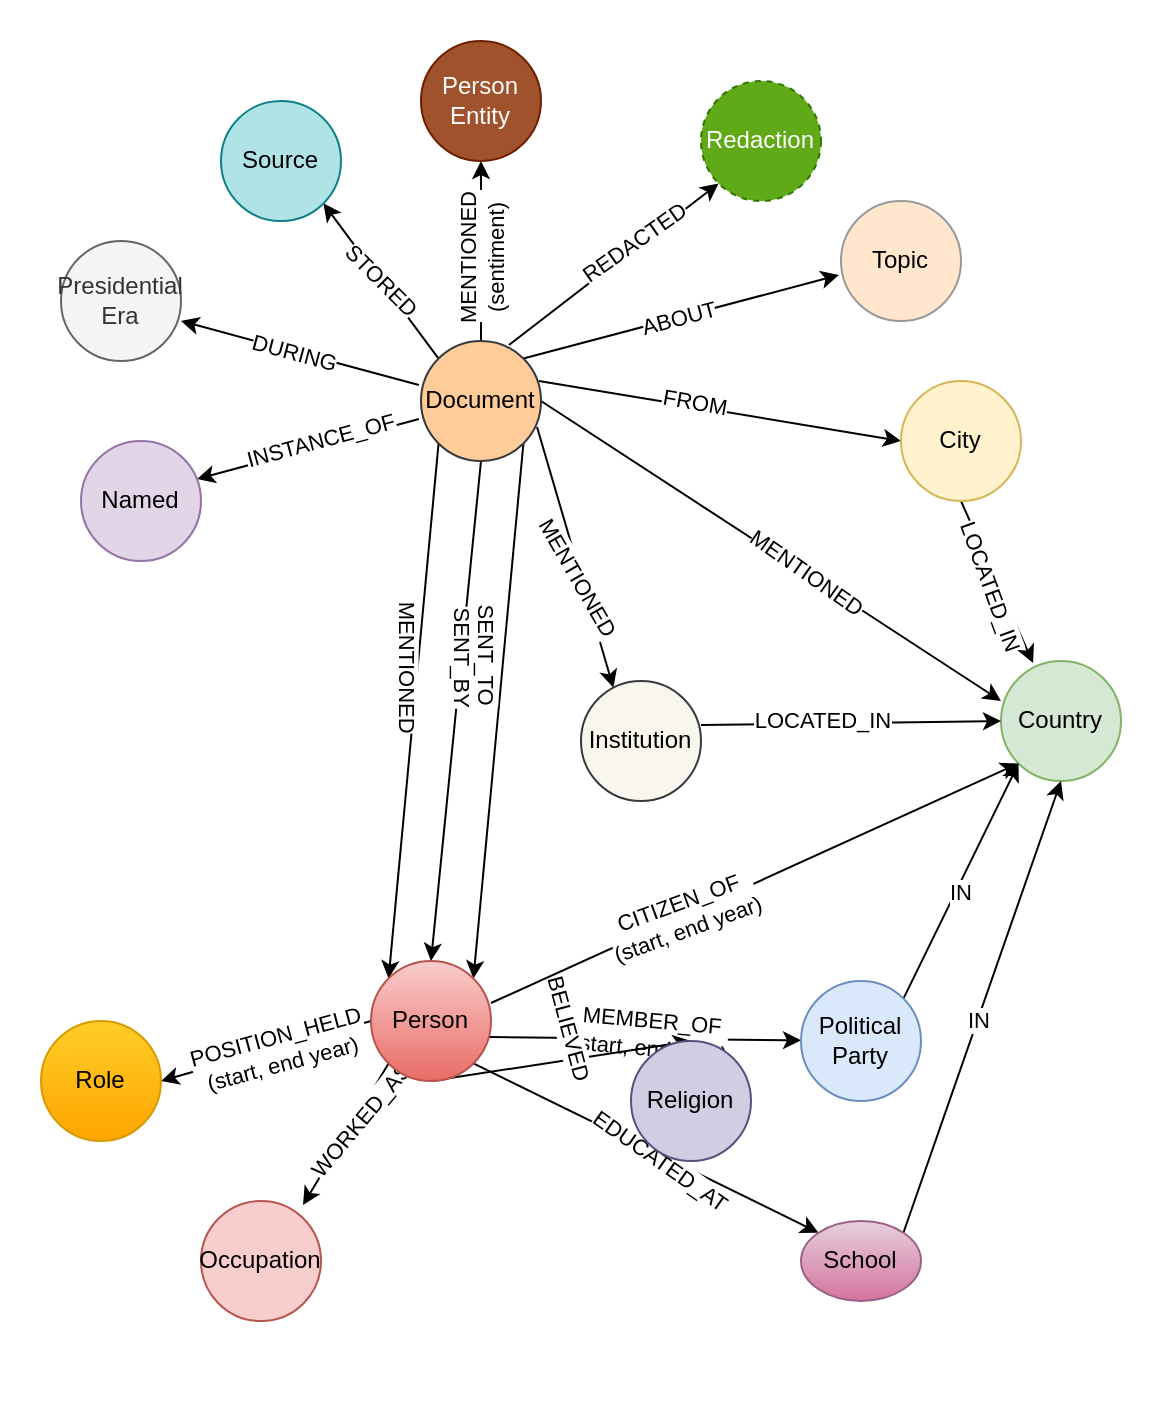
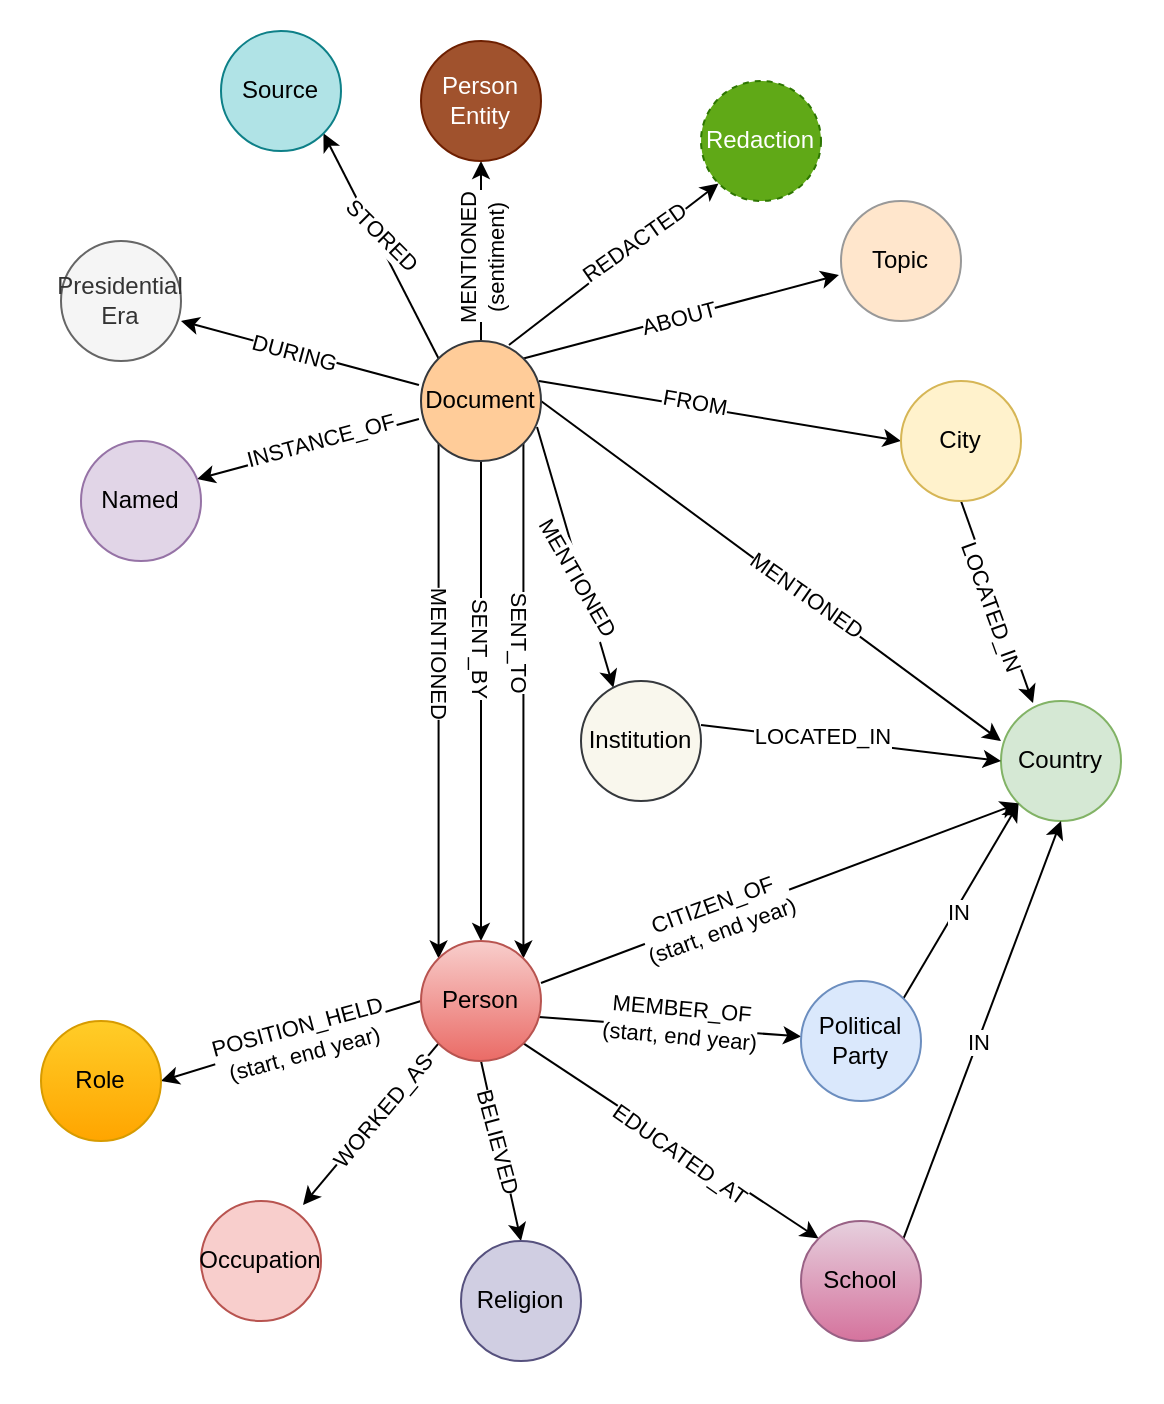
  <mxCell id="0" />
  <mxCell id="1" parent="0" />
  <mxCell id="2" style="rounded=0;orthogonalLoop=1;jettySize=auto;html=1;exitX=0.5;exitY=1;exitDx=0;exitDy=0;entryX=0.5;entryY=0;entryDx=0;entryDy=0;" parent="1" source="27" target="41" edge="1"><mxGeometry relative="1" as="geometry" /></mxCell>
  <mxCell id="3" value="SENT_BY" style="edgeLabel;html=1;align=center;verticalAlign=middle;resizable=0;points=[];rotation=90;" parent="2" vertex="1" connectable="0"><mxGeometry x="-0.222" y="1" relative="1" as="geometry"><mxPoint as="offset" /></mxGeometry></mxCell>
  <mxCell id="4" style="edgeStyle=none;rounded=0;orthogonalLoop=1;jettySize=auto;html=1;exitX=1;exitY=1;exitDx=0;exitDy=0;entryX=1;entryY=0;entryDx=0;entryDy=0;" parent="1" source="27" target="41" edge="1"><mxGeometry relative="1" as="geometry" /></mxCell>
  <mxCell id="5" value="SENT_TO" style="edgeLabel;html=1;align=center;verticalAlign=middle;resizable=0;points=[];rotation=90;" parent="4" vertex="1" connectable="0"><mxGeometry x="0.335" y="2" relative="1" as="geometry"><mxPoint x="-3" y="-73" as="offset" /></mxGeometry></mxCell>
  <mxCell id="6" style="edgeStyle=none;rounded=0;orthogonalLoop=1;jettySize=auto;html=1;exitX=1;exitY=0.5;exitDx=0;exitDy=0;entryX=0;entryY=0.333;entryDx=0;entryDy=0;entryPerimeter=0;" parent="1" source="27" target="30" edge="1"><mxGeometry relative="1" as="geometry" /></mxCell>
  <mxCell id="7" value="MENTIONED" style="edgeLabel;html=1;align=center;verticalAlign=middle;resizable=0;points=[];rotation=35;" parent="6" vertex="1" connectable="0"><mxGeometry x="0.149" y="1" relative="1" as="geometry"><mxPoint as="offset" /></mxGeometry></mxCell>
  <mxCell id="8" style="rounded=0;orthogonalLoop=1;jettySize=auto;html=1;exitX=0;exitY=1;exitDx=0;exitDy=0;entryX=0;entryY=0;entryDx=0;entryDy=0;" parent="1" source="27" target="41" edge="1"><mxGeometry relative="1" as="geometry" /></mxCell>
  <mxCell id="9" value="MENTIONED" style="edgeLabel;html=1;align=right;verticalAlign=middle;resizable=0;points=[];rotation=90;" parent="8" vertex="1" connectable="0"><mxGeometry x="0.242" y="1" relative="1" as="geometry"><mxPoint y="-21" as="offset" /></mxGeometry></mxCell>
  <mxCell id="10" style="edgeStyle=none;rounded=0;orthogonalLoop=1;jettySize=auto;html=1;exitX=0.983;exitY=0.333;exitDx=0;exitDy=0;entryX=0;entryY=0.5;entryDx=0;entryDy=0;exitPerimeter=0;" parent="1" source="27" target="45" edge="1"><mxGeometry relative="1" as="geometry" /></mxCell>
  <mxCell id="11" value="FROM" style="edgeLabel;html=1;align=center;verticalAlign=middle;resizable=0;points=[];rotation=10;" parent="10" vertex="1" connectable="0"><mxGeometry x="-0.137" y="1" relative="1" as="geometry"><mxPoint y="-1" as="offset" /></mxGeometry></mxCell>
  <mxCell id="12" style="edgeStyle=none;rounded=0;orthogonalLoop=1;jettySize=auto;html=1;exitX=0;exitY=0;exitDx=0;exitDy=0;entryX=1;entryY=1;entryDx=0;entryDy=0;" parent="1" source="27" target="46" edge="1"><mxGeometry relative="1" as="geometry"><mxPoint x="150" y="100" as="targetPoint" /></mxGeometry></mxCell>
  <mxCell id="13" value="STORED" style="edgeLabel;html=1;align=center;verticalAlign=middle;resizable=0;points=[];rotation=45;" parent="12" vertex="1" connectable="0"><mxGeometry x="0.368" relative="1" as="geometry"><mxPoint x="11" y="14" as="offset" /></mxGeometry></mxCell>
  <mxCell id="14" style="edgeStyle=none;rounded=0;orthogonalLoop=1;jettySize=auto;html=1;exitX=-0.017;exitY=0.367;exitDx=0;exitDy=0;exitPerimeter=0;" parent="1" source="27" edge="1"><mxGeometry relative="1" as="geometry"><mxPoint x="90" y="160" as="targetPoint" /></mxGeometry></mxCell>
  <mxCell id="15" value="DURING" style="edgeLabel;html=1;align=center;verticalAlign=middle;resizable=0;points=[];rotation=15;" parent="14" vertex="1" connectable="0"><mxGeometry x="0.057" relative="1" as="geometry"><mxPoint as="offset" /></mxGeometry></mxCell>
  <mxCell id="16" style="edgeStyle=orthogonalEdgeStyle;rounded=0;orthogonalLoop=1;jettySize=auto;html=1;exitX=0.5;exitY=0;exitDx=0;exitDy=0;curved=1;entryX=0;entryY=0;entryDx=0;entryDy=0;" parent="1" source="27" target="27" edge="1"><mxGeometry relative="1" as="geometry"><mxPoint x="240" y="110" as="targetPoint" /><Array as="points"><mxPoint x="240" y="179" /></Array></mxGeometry></mxCell>
  <mxCell id="17" style="edgeStyle=none;rounded=0;orthogonalLoop=1;jettySize=auto;html=1;exitX=-0.017;exitY=0.65;exitDx=0;exitDy=0;entryX=0.967;entryY=0.317;entryDx=0;entryDy=0;entryPerimeter=0;exitPerimeter=0;" edge="1" parent="1" source="27" target="54"><mxGeometry relative="1" as="geometry" /></mxCell>
  <mxCell id="18" value="INSTANCE_OF" style="edgeLabel;html=1;align=center;verticalAlign=middle;resizable=0;points=[];rotation=-15;" vertex="1" connectable="0" parent="17"><mxGeometry x="0.19" y="-2" relative="1" as="geometry"><mxPoint x="17" y="-5" as="offset" /></mxGeometry></mxCell>
  <mxCell id="19" style="edgeStyle=none;rounded=0;orthogonalLoop=1;jettySize=auto;html=1;exitX=0.5;exitY=0;exitDx=0;exitDy=0;entryX=0.5;entryY=1;entryDx=0;entryDy=0;" edge="1" parent="1" source="27" target="59"><mxGeometry relative="1" as="geometry" /></mxCell>
  <mxCell id="20" value="MENTIONED&lt;br&gt;(sentiment)" style="edgeLabel;html=1;align=center;verticalAlign=middle;resizable=0;points=[];rotation=270;" vertex="1" connectable="0" parent="19"><mxGeometry x="0.222" y="-2" relative="1" as="geometry"><mxPoint x="-2" y="15" as="offset" /></mxGeometry></mxCell>
  <mxCell id="21" style="edgeStyle=none;rounded=0;orthogonalLoop=1;jettySize=auto;html=1;exitX=0.733;exitY=0.033;exitDx=0;exitDy=0;entryX=0;entryY=1;entryDx=0;entryDy=0;exitPerimeter=0;" edge="1" parent="1" source="27" target="52"><mxGeometry relative="1" as="geometry" /></mxCell>
  <mxCell id="22" value="REDACTED" style="edgeLabel;html=1;align=center;verticalAlign=middle;resizable=0;points=[];rotation=-35;" vertex="1" connectable="0" parent="21"><mxGeometry x="0.204" y="1" relative="1" as="geometry"><mxPoint y="-1" as="offset" /></mxGeometry></mxCell>
  <mxCell id="23" style="edgeStyle=none;rounded=0;orthogonalLoop=1;jettySize=auto;html=1;exitX=1;exitY=0;exitDx=0;exitDy=0;entryX=-0.017;entryY=0.617;entryDx=0;entryDy=0;entryPerimeter=0;" edge="1" parent="1" source="27" target="53"><mxGeometry relative="1" as="geometry"><mxPoint x="490" y="140" as="targetPoint" /></mxGeometry></mxCell>
  <mxCell id="24" value="ABOUT" style="edgeLabel;html=1;align=center;verticalAlign=middle;resizable=0;points=[];rotation=-15;" vertex="1" connectable="0" parent="23"><mxGeometry x="-0.017" relative="1" as="geometry"><mxPoint as="offset" /></mxGeometry></mxCell>
  <mxCell id="25" style="edgeStyle=none;rounded=0;orthogonalLoop=1;jettySize=auto;html=1;exitX=0.967;exitY=0.717;exitDx=0;exitDy=0;exitPerimeter=0;entryX=0.27;entryY=0.056;entryDx=0;entryDy=0;entryPerimeter=0;" edge="1" parent="1" source="27" target="62"><mxGeometry relative="1" as="geometry" /></mxCell>
  <mxCell id="26" value="MENTIONED" style="edgeLabel;html=1;align=center;verticalAlign=middle;resizable=0;points=[];rotation=60;" vertex="1" connectable="0" parent="25"><mxGeometry x="0.138" y="-1" relative="1" as="geometry"><mxPoint as="offset" /></mxGeometry></mxCell>
  <mxCell id="27" value="Document" style="ellipse;whiteSpace=wrap;html=1;aspect=fixed;fillColor=#ffcc99;strokeColor=#36393d;" parent="1" vertex="1"><mxGeometry x="210" y="170" width="60" height="60" as="geometry" /></mxCell>
  <mxCell id="28" style="edgeStyle=none;rounded=0;orthogonalLoop=1;jettySize=auto;html=1;exitX=0.983;exitY=0.633;exitDx=0;exitDy=0;exitPerimeter=0;" parent="1" source="41" target="49" edge="1"><mxGeometry relative="1" as="geometry" /></mxCell>
  <mxCell id="29" value="MEMBER_OF&lt;br&gt;(start, end year)" style="edgeLabel;html=1;align=center;verticalAlign=middle;resizable=0;points=[];rotation=5;" parent="28" vertex="1" connectable="0"><mxGeometry x="-0.125" y="2" relative="1" as="geometry"><mxPoint x="13" as="offset" /></mxGeometry></mxCell>
- <mxCell id="30" value="Country" style="ellipse;whiteSpace=wrap;html=1;aspect=fixed;fillColor=#d5e8d4;strokeColor=#82b366;" parent="1" vertex="1"><mxGeometry x="500" y="330" width="60" height="60" as="geometry" /></mxCell>
+ <mxCell id="30" value="Country" style="ellipse;whiteSpace=wrap;html=1;aspect=fixed;fillColor=#d5e8d4;strokeColor=#82b366;" parent="1" vertex="1"><mxGeometry x="500" y="350" width="60" height="60" as="geometry" /></mxCell>
  <mxCell id="31" value="" style="edgeStyle=none;rounded=0;orthogonalLoop=1;jettySize=auto;html=1;exitX=0;exitY=0.5;exitDx=0;exitDy=0;entryX=1;entryY=0.5;entryDx=0;entryDy=0;" parent="1" source="41" target="42" edge="1"><mxGeometry relative="1" as="geometry" /></mxCell>
  <mxCell id="32" value="POSITION_HELD&lt;br&gt;(start, end year)" style="edgeLabel;html=1;align=center;verticalAlign=middle;resizable=0;points=[];rotation=-15;" vertex="1" connectable="0" parent="31"><mxGeometry x="0.082" y="-2" relative="1" as="geometry"><mxPoint x="11" as="offset" /></mxGeometry></mxCell>
  <mxCell id="33" style="edgeStyle=none;rounded=0;orthogonalLoop=1;jettySize=auto;html=1;exitX=1;exitY=0.35;exitDx=0;exitDy=0;entryX=0;entryY=1;entryDx=0;entryDy=0;exitPerimeter=0;" parent="1" source="41" target="30" edge="1"><mxGeometry relative="1" as="geometry" /></mxCell>
  <mxCell id="34" value="CITIZEN_OF&lt;br&gt;(start, end year)" style="edgeLabel;html=1;align=center;verticalAlign=middle;resizable=0;points=[];rotation=340;" parent="33" vertex="1" connectable="0"><mxGeometry x="-0.274" relative="1" as="geometry"><mxPoint as="offset" /></mxGeometry></mxCell>
  <mxCell id="35" style="rounded=0;orthogonalLoop=1;jettySize=auto;html=1;entryX=0.85;entryY=0.033;entryDx=0;entryDy=0;entryPerimeter=0;exitX=0;exitY=1;exitDx=0;exitDy=0;" edge="1" parent="1" source="41" target="51"><mxGeometry relative="1" as="geometry"><mxPoint x="230" y="540" as="sourcePoint" /></mxGeometry></mxCell>
  <mxCell id="36" value="WORKED_AS" style="edgeLabel;html=1;align=center;verticalAlign=middle;resizable=0;points=[];rotation=310;" vertex="1" connectable="0" parent="35"><mxGeometry x="0.202" y="2" relative="1" as="geometry"><mxPoint x="10" y="-15" as="offset" /></mxGeometry></mxCell>
  <mxCell id="37" style="edgeStyle=none;rounded=0;orthogonalLoop=1;jettySize=auto;html=1;exitX=1;exitY=1;exitDx=0;exitDy=0;entryX=0;entryY=0;entryDx=0;entryDy=0;" edge="1" parent="1" source="41" target="57"><mxGeometry relative="1" as="geometry" /></mxCell>
  <mxCell id="38" value="EDUCATED_AT" style="edgeLabel;html=1;align=center;verticalAlign=middle;resizable=0;points=[];rotation=35;" vertex="1" connectable="0" parent="37"><mxGeometry x="0.088" y="-2" relative="1" as="geometry"><mxPoint as="offset" /></mxGeometry></mxCell>
  <mxCell id="39" style="edgeStyle=none;rounded=0;orthogonalLoop=1;jettySize=auto;html=1;exitX=0.5;exitY=1;exitDx=0;exitDy=0;entryX=0.5;entryY=0;entryDx=0;entryDy=0;" edge="1" parent="1" source="41" target="58"><mxGeometry relative="1" as="geometry" /></mxCell>
  <mxCell id="40" value="BELIEVED" style="edgeLabel;html=1;align=center;verticalAlign=middle;resizable=0;points=[];rotation=75;" vertex="1" connectable="0" parent="39"><mxGeometry x="0.161" y="3" relative="1" as="geometry"><mxPoint x="-5" y="-12" as="offset" /></mxGeometry></mxCell>
- <mxCell id="41" value="Person" style="ellipse;whiteSpace=wrap;html=1;aspect=fixed;fillColor=#f8cecc;strokeColor=#b85450;gradientColor=#ea6b66;" parent="1" vertex="1"><mxGeometry x="185" y="480" width="60" height="60" as="geometry" /></mxCell>
+ <mxCell id="41" value="Person" style="ellipse;whiteSpace=wrap;html=1;aspect=fixed;fillColor=#f8cecc;strokeColor=#b85450;gradientColor=#ea6b66;" parent="1" vertex="1"><mxGeometry x="210" y="470" width="60" height="60" as="geometry" /></mxCell>
  <mxCell id="42" value="Role" style="ellipse;whiteSpace=wrap;html=1;aspect=fixed;fillColor=#ffcd28;strokeColor=#d79b00;gradientColor=#ffa500;" parent="1" vertex="1"><mxGeometry x="20" y="510" width="60" height="60" as="geometry" /></mxCell>
  <mxCell id="43" value="" style="edgeStyle=none;rounded=0;orthogonalLoop=1;jettySize=auto;html=1;exitX=0.5;exitY=1;exitDx=0;exitDy=0;entryX=0.267;entryY=0.017;entryDx=0;entryDy=0;entryPerimeter=0;" parent="1" source="45" target="30" edge="1"><mxGeometry x="-0.007" relative="1" as="geometry"><mxPoint as="offset" /></mxGeometry></mxCell>
  <mxCell id="44" value="LOCATED_IN" style="edgeLabel;html=1;align=center;verticalAlign=middle;resizable=0;points=[];rotation=70;" vertex="1" connectable="0" parent="43"><mxGeometry x="0.023" y="-3" relative="1" as="geometry"><mxPoint as="offset" /></mxGeometry></mxCell>
  <mxCell id="45" value="City" style="ellipse;whiteSpace=wrap;html=1;aspect=fixed;fillColor=#fff2cc;strokeColor=#d6b656;" parent="1" vertex="1"><mxGeometry x="450" y="190" width="60" height="60" as="geometry" /></mxCell>
- <mxCell id="46" value="Source" style="ellipse;whiteSpace=wrap;html=1;aspect=fixed;fillColor=#b0e3e6;strokeColor=#0e8088;" parent="1" vertex="1"><mxGeometry x="110" y="50" width="60" height="60" as="geometry" /></mxCell>
+ <mxCell id="46" value="Source" style="ellipse;whiteSpace=wrap;html=1;aspect=fixed;fillColor=#b0e3e6;strokeColor=#0e8088;" parent="1" vertex="1"><mxGeometry x="110" y="15" width="60" height="60" as="geometry" /></mxCell>
  <mxCell id="47" style="edgeStyle=none;rounded=0;orthogonalLoop=1;jettySize=auto;html=1;exitX=1;exitY=0;exitDx=0;exitDy=0;entryX=0;entryY=1;entryDx=0;entryDy=0;" edge="1" parent="1" source="49" target="30"><mxGeometry relative="1" as="geometry" /></mxCell>
  <mxCell id="48" value="IN" style="edgeLabel;html=1;align=center;verticalAlign=middle;resizable=0;points=[];" vertex="1" connectable="0" parent="47"><mxGeometry x="-0.091" y="-2" relative="1" as="geometry"><mxPoint as="offset" /></mxGeometry></mxCell>
  <mxCell id="49" value="Political&lt;br&gt;Party" style="ellipse;whiteSpace=wrap;html=1;aspect=fixed;fillColor=#dae8fc;strokeColor=#6c8ebf;" parent="1" vertex="1"><mxGeometry x="400" y="490" width="60" height="60" as="geometry" /></mxCell>
  <mxCell id="50" value="Presidential&lt;br&gt;Era" style="ellipse;whiteSpace=wrap;html=1;aspect=fixed;fillColor=#f5f5f5;strokeColor=#666666;fontColor=#333333;" parent="1" vertex="1"><mxGeometry x="30" y="120" width="60" height="60" as="geometry" /></mxCell>
  <mxCell id="51" value="Occupation" style="ellipse;whiteSpace=wrap;html=1;aspect=fixed;fillColor=#F8CECC;strokeColor=#b85450;" vertex="1" parent="1"><mxGeometry x="100" y="600" width="60" height="60" as="geometry" /></mxCell>
  <mxCell id="52" value="Redaction" style="ellipse;whiteSpace=wrap;html=1;aspect=fixed;fillColor=#60a917;strokeColor=#2D7600;fontColor=#ffffff;dashed=1;" vertex="1" parent="1"><mxGeometry x="350" y="40" width="60" height="60" as="geometry" /></mxCell>
  <mxCell id="53" value="Topic" style="ellipse;whiteSpace=wrap;html=1;aspect=fixed;fillColor=#ffe6cc;strokeColor=#999999;" vertex="1" parent="1"><mxGeometry x="420" y="100" width="60" height="60" as="geometry" /></mxCell>
  <mxCell id="54" value="Named" style="ellipse;whiteSpace=wrap;html=1;aspect=fixed;fillColor=#e1d5e7;strokeColor=#9673a6;" vertex="1" parent="1"><mxGeometry x="40" y="220" width="60" height="60" as="geometry" /></mxCell>
  <mxCell id="55" style="edgeStyle=none;rounded=0;orthogonalLoop=1;jettySize=auto;html=1;exitX=1;exitY=0;exitDx=0;exitDy=0;entryX=0.5;entryY=1;entryDx=0;entryDy=0;" edge="1" parent="1" source="57" target="30"><mxGeometry relative="1" as="geometry" /></mxCell>
  <mxCell id="56" value="IN" style="edgeLabel;html=1;align=center;verticalAlign=middle;resizable=0;points=[];" vertex="1" connectable="0" parent="55"><mxGeometry x="-0.055" relative="1" as="geometry"><mxPoint as="offset" /></mxGeometry></mxCell>
- <mxCell id="57" value="School" style="ellipse;whiteSpace=wrap;html=1;aspect=fixed;fillColor=#e6d0de;strokeColor=#996185;gradientColor=#d5739d;" vertex="1" parent="1"><mxGeometry x="400" y="610" width="60" height="40" as="geometry" /></mxCell>
- <mxCell id="58" value="Religion" style="ellipse;whiteSpace=wrap;html=1;aspect=fixed;fillColor=#d0cee2;strokeColor=#56517e;" vertex="1" parent="1"><mxGeometry x="315" y="520" width="60" height="60" as="geometry" /></mxCell>
+ <mxCell id="57" value="School" style="ellipse;whiteSpace=wrap;html=1;aspect=fixed;fillColor=#e6d0de;strokeColor=#996185;gradientColor=#d5739d;" vertex="1" parent="1"><mxGeometry x="400" y="610" width="60" height="60" as="geometry" /></mxCell>
+ <mxCell id="58" value="Religion" style="ellipse;whiteSpace=wrap;html=1;aspect=fixed;fillColor=#d0cee2;strokeColor=#56517e;" vertex="1" parent="1"><mxGeometry x="230" y="620" width="60" height="60" as="geometry" /></mxCell>
  <mxCell id="59" value="Person&lt;br&gt;Entity" style="ellipse;whiteSpace=wrap;html=1;aspect=fixed;fillColor=#a0522d;strokeColor=#6D1F00;fontColor=#ffffff;" vertex="1" parent="1"><mxGeometry x="210" y="20" width="60" height="60" as="geometry" /></mxCell>
  <mxCell id="60" style="edgeStyle=none;rounded=0;orthogonalLoop=1;jettySize=auto;html=1;exitX=1;exitY=0.367;exitDx=0;exitDy=0;entryX=0;entryY=0.5;entryDx=0;entryDy=0;exitPerimeter=0;" edge="1" parent="1" source="62" target="30"><mxGeometry relative="1" as="geometry" /></mxCell>
  <mxCell id="61" value="LOCATED_IN" style="edgeLabel;html=1;align=center;verticalAlign=middle;resizable=0;points=[];" vertex="1" connectable="0" parent="60"><mxGeometry x="-0.191" y="2" relative="1" as="geometry"><mxPoint as="offset" /></mxGeometry></mxCell>
  <mxCell id="62" value="Institution" style="ellipse;whiteSpace=wrap;html=1;aspect=fixed;fillColor=#f9f7ed;strokeColor=#36393d;" vertex="1" parent="1"><mxGeometry x="290" y="340" width="60" height="60" as="geometry" /></mxCell>
